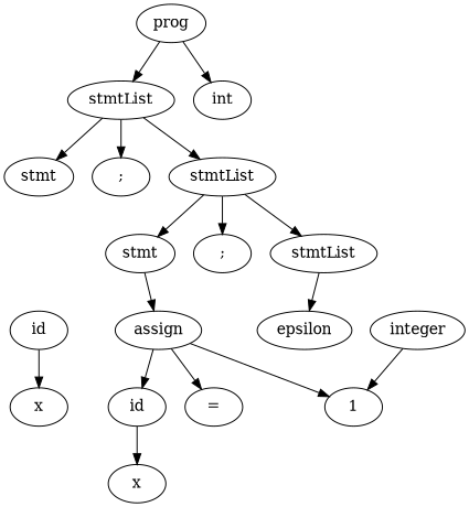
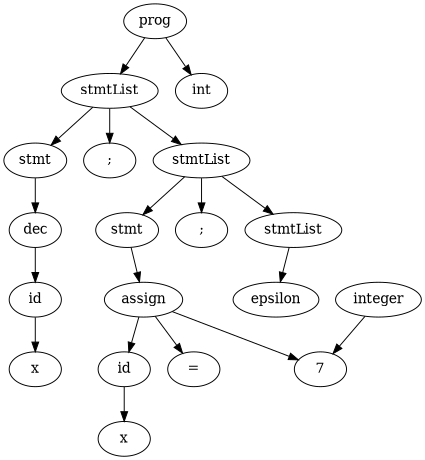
  digraph {
    n1 [label=prog]
    n2 [label=stmtList]
    n3 [label=int]
    n4 [label=stmt]
    n5 [label=";"]
    n6 [label=stmtList]
+   n7 [label=dec]
    n8 [label=stmt]
    n9 [label=";"]
    n10 [label=stmtList]
    n11 [label=id]
    n12 [label=x]
    n13 [label=assign]
    n14 [label=epsilon]
    n15 [label=id]
    n16 [label="="]
-   n17 [label=1]
+   n17 [label=7]
    n18 [label=x]
    n19 [label=integer]
    n1 -> n2
    n1 -> n3
    n2 -> n4
    n2 -> n5
    n2 -> n6
+   n4 -> n7
    n6 -> n8
    n6 -> n9
    n6 -> n10
+   n7 -> n11
    n8 -> n13
    n10 -> n14
    n11 -> n12
    n13 -> n15
    n13 -> n16
    n13 -> n17
    n15 -> n18
    n19 -> n17
  }
